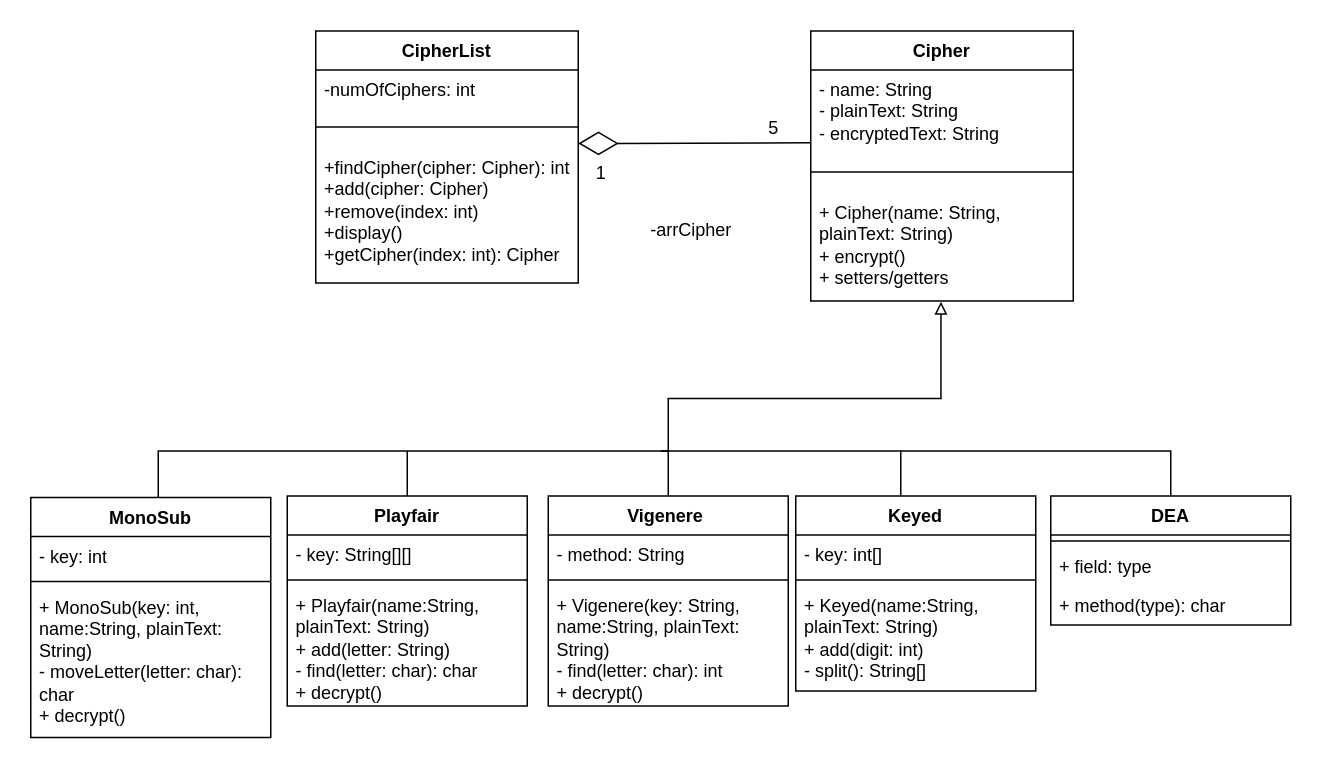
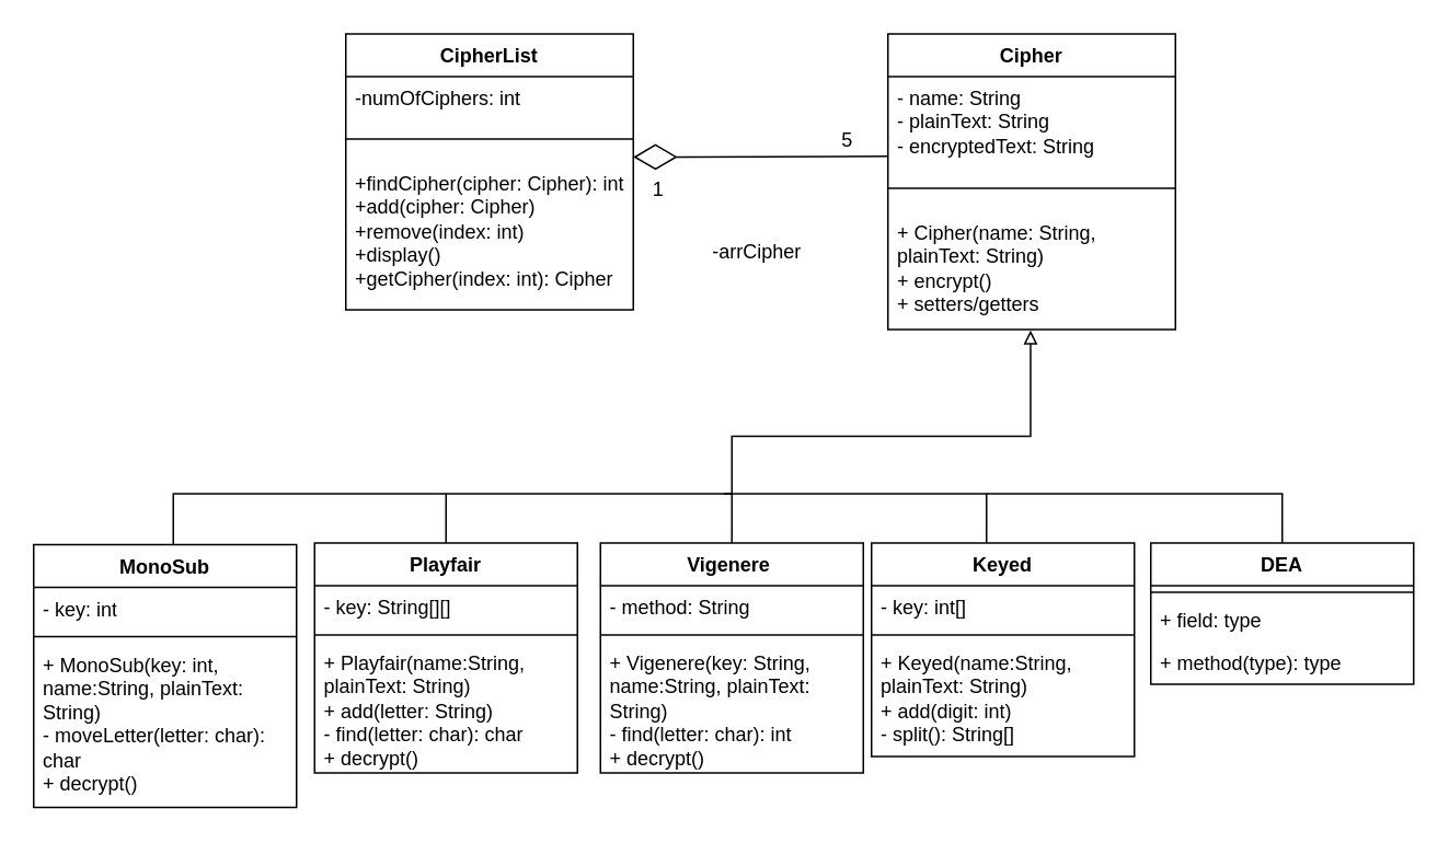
  <mxCell id="0" />
  <mxCell id="1" parent="0" />
  <mxCell id="2" value="Cipher" style="swimlane;fontStyle=1;align=center;verticalAlign=top;childLayout=stackLayout;horizontal=1;startSize=26;horizontalStack=0;resizeParent=1;resizeParentMax=0;resizeLast=0;collapsible=1;marginBottom=0;whiteSpace=wrap;html=1;" parent="1" vertex="1"><mxGeometry x="540" y="20" width="175" height="180" as="geometry" /></mxCell>
  <mxCell id="3" value="- name: String&lt;br&gt;- plainText: String&lt;br&gt;- encryptedText: String" style="text;strokeColor=none;fillColor=none;align=left;verticalAlign=top;spacingLeft=4;spacingRight=4;overflow=hidden;rotatable=0;points=[[0,0.5],[1,0.5]];portConstraint=eastwest;whiteSpace=wrap;html=1;" parent="2" vertex="1"><mxGeometry y="26" width="175" height="54" as="geometry" /></mxCell>
  <mxCell id="4" value="" style="line;strokeWidth=1;fillColor=none;align=left;verticalAlign=middle;spacingTop=-1;spacingLeft=3;spacingRight=3;rotatable=0;labelPosition=right;points=[];portConstraint=eastwest;strokeColor=inherit;" parent="2" vertex="1"><mxGeometry y="80" width="175" height="28" as="geometry" /></mxCell>
  <mxCell id="5" value="+ Cipher(name: String, plainText: String)&lt;br&gt;+ encrypt()&lt;br&gt;+ setters/getters" style="text;strokeColor=none;fillColor=none;align=left;verticalAlign=top;spacingLeft=4;spacingRight=4;overflow=hidden;rotatable=0;points=[[0,0.5],[1,0.5]];portConstraint=eastwest;whiteSpace=wrap;html=1;" parent="2" vertex="1"><mxGeometry y="108" width="175" height="72" as="geometry" /></mxCell>
  <mxCell id="6" style="edgeStyle=orthogonalEdgeStyle;rounded=0;orthogonalLoop=1;jettySize=auto;html=1;entryX=0.496;entryY=1.007;entryDx=0;entryDy=0;entryPerimeter=0;strokeWidth=1;endArrow=block;endFill=0;" parent="1" source="7" target="5" edge="1"><mxGeometry relative="1" as="geometry" /></mxCell>
  <mxCell id="7" value="Vigenere&amp;nbsp;" style="swimlane;fontStyle=1;align=center;verticalAlign=top;childLayout=stackLayout;horizontal=1;startSize=26;horizontalStack=0;resizeParent=1;resizeParentMax=0;resizeLast=0;collapsible=1;marginBottom=0;whiteSpace=wrap;html=1;" parent="1" vertex="1"><mxGeometry x="365" y="330" width="160" height="140" as="geometry" /></mxCell>
  <mxCell id="8" value="- method: String" style="text;strokeColor=none;fillColor=none;align=left;verticalAlign=top;spacingLeft=4;spacingRight=4;overflow=hidden;rotatable=0;points=[[0,0.5],[1,0.5]];portConstraint=eastwest;whiteSpace=wrap;html=1;" parent="7" vertex="1"><mxGeometry y="26" width="160" height="26" as="geometry" /></mxCell>
  <mxCell id="9" value="" style="line;strokeWidth=1;fillColor=none;align=left;verticalAlign=middle;spacingTop=-1;spacingLeft=3;spacingRight=3;rotatable=0;labelPosition=right;points=[];portConstraint=eastwest;strokeColor=inherit;" parent="7" vertex="1"><mxGeometry y="52" width="160" height="8" as="geometry" /></mxCell>
  <mxCell id="10" value="+ Vigenere(key: String, name:String, plainText: String)&lt;br&gt;- find(letter: char): int&lt;br&gt;+ decrypt()" style="text;strokeColor=none;fillColor=none;align=left;verticalAlign=top;spacingLeft=4;spacingRight=4;overflow=hidden;rotatable=0;points=[[0,0.5],[1,0.5]];portConstraint=eastwest;whiteSpace=wrap;html=1;" parent="7" vertex="1"><mxGeometry y="60" width="160" height="80" as="geometry" /></mxCell>
  <mxCell id="11" style="edgeStyle=orthogonalEdgeStyle;rounded=0;orthogonalLoop=1;jettySize=auto;html=1;endArrow=none;endFill=0;" parent="1" source="12" edge="1"><mxGeometry relative="1" as="geometry"><mxPoint x="271" y="300" as="targetPoint" /></mxGeometry></mxCell>
  <mxCell id="12" value="Playfair" style="swimlane;fontStyle=1;align=center;verticalAlign=top;childLayout=stackLayout;horizontal=1;startSize=26;horizontalStack=0;resizeParent=1;resizeParentMax=0;resizeLast=0;collapsible=1;marginBottom=0;whiteSpace=wrap;html=1;" parent="1" vertex="1"><mxGeometry x="191" y="330" width="160" height="140" as="geometry" /></mxCell>
  <mxCell id="13" value="- key: String[][]" style="text;strokeColor=none;fillColor=none;align=left;verticalAlign=top;spacingLeft=4;spacingRight=4;overflow=hidden;rotatable=0;points=[[0,0.5],[1,0.5]];portConstraint=eastwest;whiteSpace=wrap;html=1;" parent="12" vertex="1"><mxGeometry y="26" width="160" height="26" as="geometry" /></mxCell>
  <mxCell id="14" value="" style="line;strokeWidth=1;fillColor=none;align=left;verticalAlign=middle;spacingTop=-1;spacingLeft=3;spacingRight=3;rotatable=0;labelPosition=right;points=[];portConstraint=eastwest;strokeColor=inherit;" parent="12" vertex="1"><mxGeometry y="52" width="160" height="8" as="geometry" /></mxCell>
  <mxCell id="15" value="+ Playfair(name:String, plainText: String)&lt;br&gt;+ add(letter: String)&lt;br&gt;- find(letter: char): char&lt;br&gt;+ decrypt()" style="text;strokeColor=none;fillColor=none;align=left;verticalAlign=top;spacingLeft=4;spacingRight=4;overflow=hidden;rotatable=0;points=[[0,0.5],[1,0.5]];portConstraint=eastwest;whiteSpace=wrap;html=1;" parent="12" vertex="1"><mxGeometry y="60" width="160" height="80" as="geometry" /></mxCell>
  <mxCell id="16" style="edgeStyle=orthogonalEdgeStyle;rounded=0;orthogonalLoop=1;jettySize=auto;html=1;endArrow=none;endFill=0;" parent="1" edge="1"><mxGeometry relative="1" as="geometry"><mxPoint x="445" y="300" as="targetPoint" /><mxPoint x="105" y="351" as="sourcePoint" /><Array as="points"><mxPoint x="105" y="300" /></Array></mxGeometry></mxCell>
  <mxCell id="17" value="MonoSub" style="swimlane;fontStyle=1;align=center;verticalAlign=top;childLayout=stackLayout;horizontal=1;startSize=26;horizontalStack=0;resizeParent=1;resizeParentMax=0;resizeLast=0;collapsible=1;marginBottom=0;whiteSpace=wrap;html=1;" parent="1" vertex="1"><mxGeometry x="20" y="331" width="160" height="160" as="geometry" /></mxCell>
  <mxCell id="18" value="- key: int" style="text;strokeColor=none;fillColor=none;align=left;verticalAlign=top;spacingLeft=4;spacingRight=4;overflow=hidden;rotatable=0;points=[[0,0.5],[1,0.5]];portConstraint=eastwest;whiteSpace=wrap;html=1;" parent="17" vertex="1"><mxGeometry y="26" width="160" height="26" as="geometry" /></mxCell>
  <mxCell id="19" value="" style="line;strokeWidth=1;fillColor=none;align=left;verticalAlign=middle;spacingTop=-1;spacingLeft=3;spacingRight=3;rotatable=0;labelPosition=right;points=[];portConstraint=eastwest;strokeColor=inherit;" parent="17" vertex="1"><mxGeometry y="52" width="160" height="8" as="geometry" /></mxCell>
  <mxCell id="20" value="+ MonoSub(key: int, name:String, plainText: String)&lt;br&gt;- moveLetter(letter: char): char&lt;br&gt;+ decrypt()" style="text;strokeColor=none;fillColor=none;align=left;verticalAlign=top;spacingLeft=4;spacingRight=4;overflow=hidden;rotatable=0;points=[[0,0.5],[1,0.5]];portConstraint=eastwest;whiteSpace=wrap;html=1;" parent="17" vertex="1"><mxGeometry y="60" width="160" height="100" as="geometry" /></mxCell>
  <mxCell id="21" style="edgeStyle=orthogonalEdgeStyle;rounded=0;orthogonalLoop=1;jettySize=auto;html=1;endArrow=none;endFill=0;" parent="1" edge="1"><mxGeometry relative="1" as="geometry"><mxPoint x="440" y="300" as="targetPoint" /><mxPoint x="600" y="350" as="sourcePoint" /><Array as="points"><mxPoint x="600" y="300" /></Array></mxGeometry></mxCell>
  <mxCell id="22" value="Keyed" style="swimlane;fontStyle=1;align=center;verticalAlign=top;childLayout=stackLayout;horizontal=1;startSize=26;horizontalStack=0;resizeParent=1;resizeParentMax=0;resizeLast=0;collapsible=1;marginBottom=0;whiteSpace=wrap;html=1;" parent="1" vertex="1"><mxGeometry x="530" y="330" width="160" height="130" as="geometry" /></mxCell>
  <mxCell id="23" value="- key: int[]" style="text;strokeColor=none;fillColor=none;align=left;verticalAlign=top;spacingLeft=4;spacingRight=4;overflow=hidden;rotatable=0;points=[[0,0.5],[1,0.5]];portConstraint=eastwest;whiteSpace=wrap;html=1;" parent="22" vertex="1"><mxGeometry y="26" width="160" height="26" as="geometry" /></mxCell>
  <mxCell id="24" value="" style="line;strokeWidth=1;fillColor=none;align=left;verticalAlign=middle;spacingTop=-1;spacingLeft=3;spacingRight=3;rotatable=0;labelPosition=right;points=[];portConstraint=eastwest;strokeColor=inherit;" parent="22" vertex="1"><mxGeometry y="52" width="160" height="8" as="geometry" /></mxCell>
  <mxCell id="25" value="+ Keyed(name:String, plainText: String)&lt;br&gt;+ add(digit: int)&lt;br&gt;- split(): String[]" style="text;strokeColor=none;fillColor=none;align=left;verticalAlign=top;spacingLeft=4;spacingRight=4;overflow=hidden;rotatable=0;points=[[0,0.5],[1,0.5]];portConstraint=eastwest;whiteSpace=wrap;html=1;" parent="22" vertex="1"><mxGeometry y="60" width="160" height="70" as="geometry" /></mxCell>
  <mxCell id="26" style="edgeStyle=orthogonalEdgeStyle;rounded=0;orthogonalLoop=1;jettySize=auto;html=1;endArrow=none;endFill=0;" parent="1" source="27" edge="1"><mxGeometry relative="1" as="geometry"><mxPoint x="600" y="300" as="targetPoint" /><Array as="points"><mxPoint x="780" y="300" /></Array></mxGeometry></mxCell>
  <mxCell id="27" value="DEA" style="swimlane;fontStyle=1;align=center;verticalAlign=top;childLayout=stackLayout;horizontal=1;startSize=26;horizontalStack=0;resizeParent=1;resizeParentMax=0;resizeLast=0;collapsible=1;marginBottom=0;whiteSpace=wrap;html=1;" parent="1" vertex="1"><mxGeometry x="700" y="330" width="160" height="86" as="geometry" /></mxCell>
  <mxCell id="28" value="" style="line;strokeWidth=1;fillColor=none;align=left;verticalAlign=middle;spacingTop=-1;spacingLeft=3;spacingRight=3;rotatable=0;labelPosition=right;points=[];portConstraint=eastwest;strokeColor=inherit;" parent="27" vertex="1"><mxGeometry y="26" width="160" height="8" as="geometry" /></mxCell>
  <mxCell id="29" value="+ field: type" style="text;strokeColor=none;fillColor=none;align=left;verticalAlign=top;spacingLeft=4;spacingRight=4;overflow=hidden;rotatable=0;points=[[0,0.5],[1,0.5]];portConstraint=eastwest;whiteSpace=wrap;html=1;" parent="27" vertex="1"><mxGeometry y="34" width="160" height="26" as="geometry" /></mxCell>
- <mxCell id="30" value="+ method(type): char" style="text;strokeColor=none;fillColor=none;align=left;verticalAlign=top;spacingLeft=4;spacingRight=4;overflow=hidden;rotatable=0;points=[[0,0.5],[1,0.5]];portConstraint=eastwest;whiteSpace=wrap;html=1;" parent="27" vertex="1"><mxGeometry y="60" width="160" height="26" as="geometry" /></mxCell>
+ <mxCell id="30" value="+ method(type): type" style="text;strokeColor=none;fillColor=none;align=left;verticalAlign=top;spacingLeft=4;spacingRight=4;overflow=hidden;rotatable=0;points=[[0,0.5],[1,0.5]];portConstraint=eastwest;whiteSpace=wrap;html=1;" parent="27" vertex="1"><mxGeometry y="60" width="160" height="26" as="geometry" /></mxCell>
  <mxCell id="31" value="" style="endArrow=diamondThin;endFill=0;endSize=24;html=1;rounded=0;" parent="1" edge="1"><mxGeometry width="160" relative="1" as="geometry"><mxPoint x="540" y="94.58" as="sourcePoint" /><mxPoint x="385" y="95" as="targetPoint" /></mxGeometry></mxCell>
  <mxCell id="32" value="CipherList" style="swimlane;fontStyle=1;align=center;verticalAlign=top;childLayout=stackLayout;horizontal=1;startSize=26;horizontalStack=0;resizeParent=1;resizeParentMax=0;resizeLast=0;collapsible=1;marginBottom=0;whiteSpace=wrap;html=1;" parent="1" vertex="1"><mxGeometry x="210" y="20" width="175" height="168" as="geometry" /></mxCell>
  <mxCell id="33" value="-numOfCiphers: int" style="text;strokeColor=none;fillColor=none;align=left;verticalAlign=top;spacingLeft=4;spacingRight=4;overflow=hidden;rotatable=0;points=[[0,0.5],[1,0.5]];portConstraint=eastwest;whiteSpace=wrap;html=1;" parent="32" vertex="1"><mxGeometry y="26" width="175" height="24" as="geometry" /></mxCell>
  <mxCell id="34" value="" style="line;strokeWidth=1;fillColor=none;align=left;verticalAlign=middle;spacingTop=-1;spacingLeft=3;spacingRight=3;rotatable=0;labelPosition=right;points=[];portConstraint=eastwest;strokeColor=inherit;" parent="32" vertex="1"><mxGeometry y="50" width="175" height="28" as="geometry" /></mxCell>
  <mxCell id="35" value="+findCipher(cipher: Cipher): int&lt;br&gt;+add(cipher: Cipher)&lt;br&gt;+remove(index: int)&lt;br&gt;+display()&lt;br&gt;+getCipher(index: int): Cipher" style="text;strokeColor=none;fillColor=none;align=left;verticalAlign=top;spacingLeft=4;spacingRight=4;overflow=hidden;rotatable=0;points=[[0,0.5],[1,0.5]];portConstraint=eastwest;whiteSpace=wrap;html=1;" parent="32" vertex="1"><mxGeometry y="78" width="175" height="90" as="geometry" /></mxCell>
  <mxCell id="36" value="5" style="text;html=1;align=center;verticalAlign=middle;resizable=0;points=[];autosize=1;strokeColor=none;fillColor=none;" parent="1" vertex="1"><mxGeometry x="500" y="70" width="30" height="30" as="geometry" /></mxCell>
  <mxCell id="37" value="1" style="text;html=1;align=center;verticalAlign=middle;resizable=0;points=[];autosize=1;strokeColor=none;fillColor=none;" parent="1" vertex="1"><mxGeometry x="385" y="100" width="30" height="30" as="geometry" /></mxCell>
  <mxCell id="38" value="-arrCipher" style="text;html=1;align=center;verticalAlign=middle;resizable=0;points=[];autosize=1;strokeColor=none;fillColor=none;" parent="1" vertex="1"><mxGeometry x="420" y="138" width="80" height="30" as="geometry" /></mxCell>
